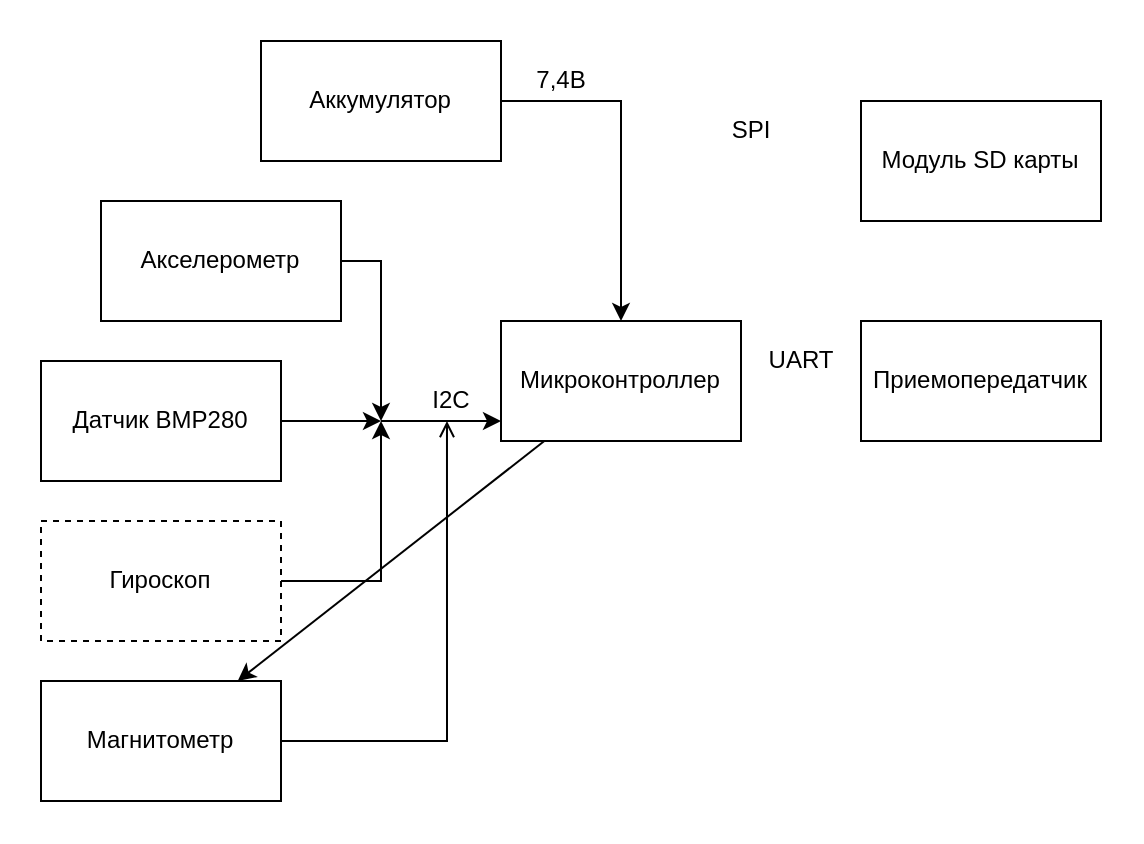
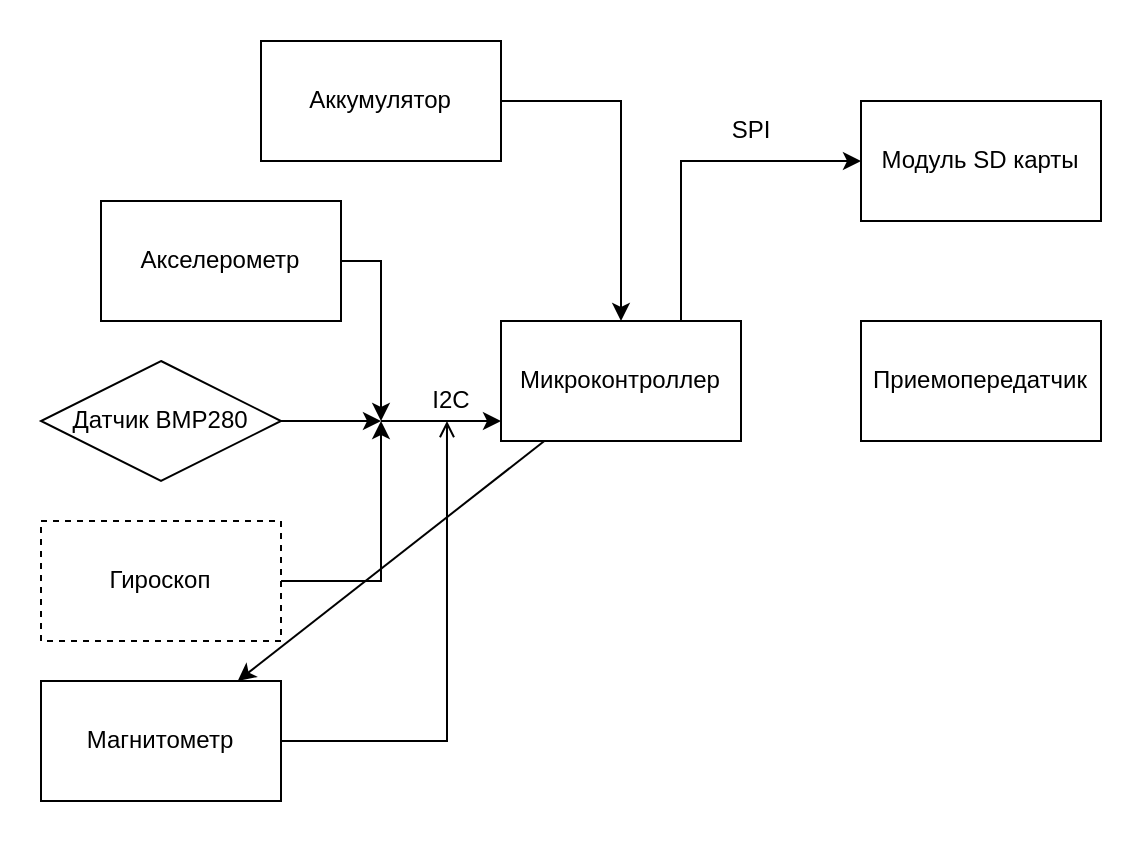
  <mxCell id="0" />
  <mxCell id="1" parent="0" />
+ <mxCell id="2" style="edgeStyle=none;rounded=0;orthogonalLoop=1;jettySize=auto;html=1;exitX=0.75;exitY=0;exitDx=0;exitDy=0;entryX=0;entryY=0.5;entryDx=0;entryDy=0;" edge="1" parent="1" source="4" target="7"><mxGeometry relative="1" as="geometry"><Array as="points"><mxPoint x="340" y="80" /></Array></mxGeometry></mxCell>
  <mxCell id="3" style="edgeStyle=none;rounded=0;orthogonalLoop=1;jettySize=auto;html=1;" edge="1" parent="1"><mxGeometry relative="1" as="geometry"><mxPoint x="250" y="210" as="targetPoint" /><mxPoint x="190" y="210" as="sourcePoint" /></mxGeometry></mxCell>
  <mxCell id="4" value="Микроконтроллер" style="rounded=0;whiteSpace=wrap;html=1;" vertex="1" parent="1"><mxGeometry x="250" y="160" width="120" height="60" as="geometry" /></mxCell>
  <mxCell id="5" style="rounded=0;orthogonalLoop=1;jettySize=auto;html=1;" edge="1" parent="1" source="4" target="20"><mxGeometry relative="1" as="geometry" /></mxCell>
  <mxCell id="6" value="Приемопередатчик" style="rounded=0;whiteSpace=wrap;html=1;" vertex="1" parent="1"><mxGeometry x="430" y="160" width="120" height="60" as="geometry" /></mxCell>
  <mxCell id="7" value="Модуль SD карты" style="rounded=0;whiteSpace=wrap;html=1;" vertex="1" parent="1"><mxGeometry x="430" y="50" width="120" height="60" as="geometry" /></mxCell>
- <mxCell id="8" value="UART" style="text;html=1;align=center;verticalAlign=middle;resizable=0;points=[];autosize=1;strokeColor=none;" vertex="1" parent="1"><mxGeometry x="375" y="170" width="50" height="20" as="geometry" /></mxCell>
  <mxCell id="9" value="SPI" style="text;html=1;align=center;verticalAlign=middle;resizable=0;points=[];autosize=1;strokeColor=none;" vertex="1" parent="1"><mxGeometry x="360" y="55" width="30" height="20" as="geometry" /></mxCell>
  <mxCell id="10" style="edgeStyle=none;rounded=0;orthogonalLoop=1;jettySize=auto;html=1;exitX=1;exitY=0.5;exitDx=0;exitDy=0;" edge="1" parent="1" source="11" target="4"><mxGeometry relative="1" as="geometry"><Array as="points"><mxPoint x="310" y="50" /></Array></mxGeometry></mxCell>
  <mxCell id="11" value="Аккумулятор" style="rounded=0;whiteSpace=wrap;html=1;" vertex="1" parent="1"><mxGeometry x="130" y="20" width="120" height="60" as="geometry" /></mxCell>
- <mxCell id="12" value="7,4В" style="text;html=1;align=center;verticalAlign=middle;resizable=0;points=[];autosize=1;strokeColor=none;" vertex="1" parent="1"><mxGeometry x="260" y="30" width="40" height="20" as="geometry" /></mxCell>
  <mxCell id="13" style="edgeStyle=none;rounded=0;orthogonalLoop=1;jettySize=auto;html=1;exitX=1;exitY=0.5;exitDx=0;exitDy=0;" edge="1" parent="1" source="14"><mxGeometry relative="1" as="geometry"><mxPoint x="190" y="210" as="targetPoint" /><Array as="points"><mxPoint x="190" y="130" /></Array></mxGeometry></mxCell>
  <mxCell id="14" value="Акселерометр" style="rounded=0;whiteSpace=wrap;html=1;" vertex="1" parent="1"><mxGeometry x="50" y="100" width="120" height="60" as="geometry" /></mxCell>
  <mxCell id="15" style="edgeStyle=none;rounded=0;orthogonalLoop=1;jettySize=auto;html=1;exitX=1;exitY=0.5;exitDx=0;exitDy=0;" edge="1" parent="1" source="16"><mxGeometry relative="1" as="geometry"><mxPoint x="190" y="210" as="targetPoint" /></mxGeometry></mxCell>
- <mxCell id="16" value="Датчик BMP280" style="rounded=0;whiteSpace=wrap;html=1;" vertex="1" parent="1"><mxGeometry x="20" y="180" width="120" height="60" as="geometry" /></mxCell>
+ <mxCell id="16" value="Датчик BMP280" style="rhombus;whiteSpace=wrap;html=1;" vertex="1" parent="1"><mxGeometry x="20" y="180" width="120" height="60" as="geometry" /></mxCell>
  <mxCell id="17" style="edgeStyle=none;rounded=0;orthogonalLoop=1;jettySize=auto;html=1;exitX=1;exitY=0.5;exitDx=0;exitDy=0;" edge="1" parent="1" source="18"><mxGeometry relative="1" as="geometry"><mxPoint x="190" y="210" as="targetPoint" /><Array as="points"><mxPoint x="190" y="290" /></Array></mxGeometry></mxCell>
  <mxCell id="18" value="Гироскоп" style="rounded=0;whiteSpace=wrap;html=1;dashed=1;" vertex="1" parent="1"><mxGeometry x="20" y="260" width="120" height="60" as="geometry" /></mxCell>
  <mxCell id="19" style="edgeStyle=none;rounded=0;orthogonalLoop=1;jettySize=auto;html=1;exitX=1;exitY=0.5;exitDx=0;exitDy=0;entryX=0.433;entryY=1;entryDx=0;entryDy=0;entryPerimeter=0;endArrow=open;" edge="1" parent="1" source="20" target="21"><mxGeometry relative="1" as="geometry"><mxPoint x="190" y="210" as="targetPoint" /><Array as="points"><mxPoint x="223" y="370" /></Array></mxGeometry></mxCell>
  <mxCell id="20" value="Магнитометр" style="rounded=0;whiteSpace=wrap;html=1;" vertex="1" parent="1"><mxGeometry x="20" y="340" width="120" height="60" as="geometry" /></mxCell>
  <mxCell id="21" value="I2C" style="text;html=1;align=center;verticalAlign=middle;resizable=0;points=[];autosize=1;strokeColor=none;" vertex="1" parent="1"><mxGeometry x="210" y="190" width="30" height="20" as="geometry" /></mxCell>
